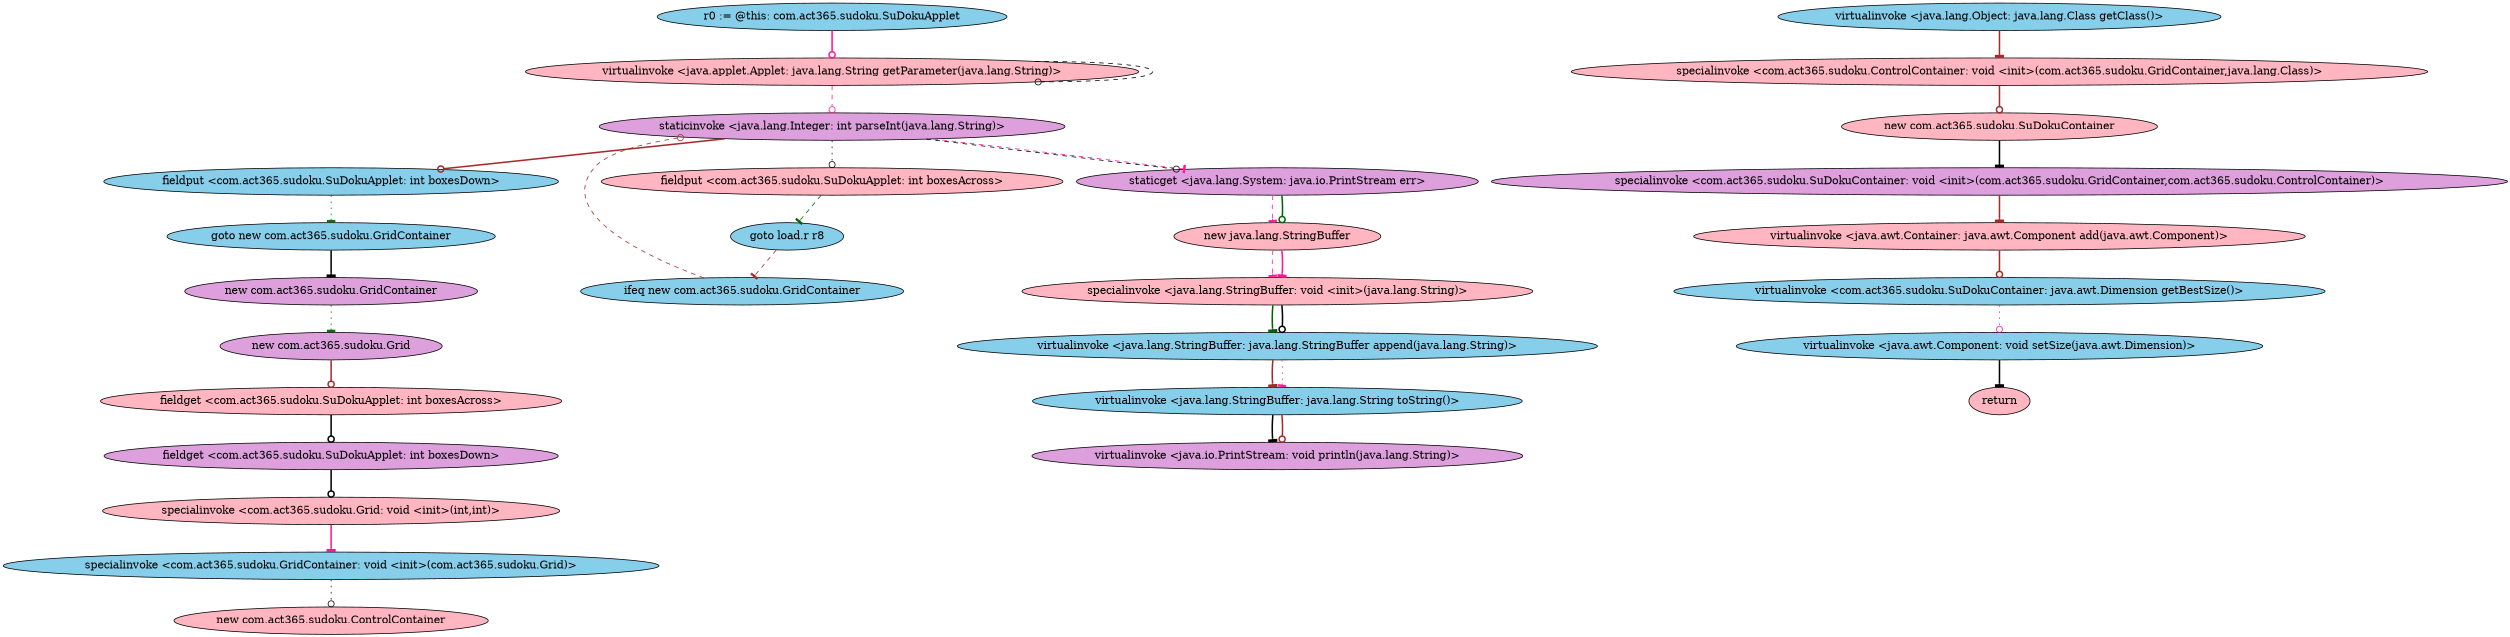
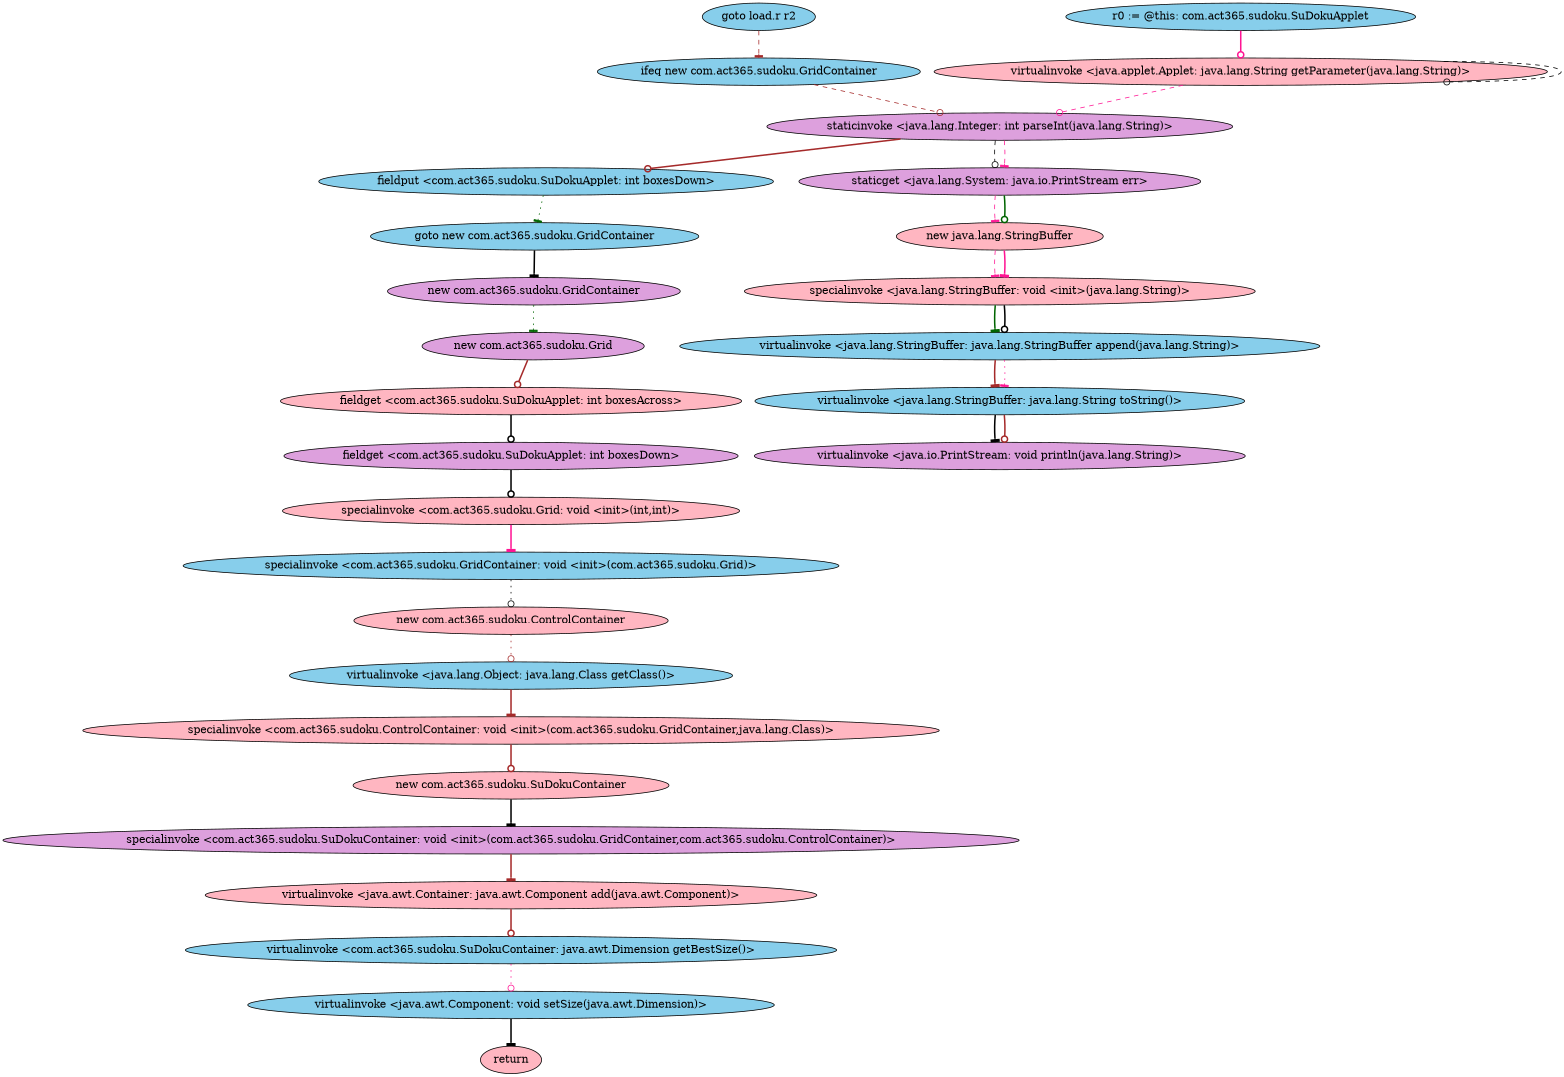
  digraph {
    node [fillcolor=lightpink style=filled]
    edge [arrowhead=odot color=black style=bold]
    "virtualinvoke <java.applet.Applet: java.lang.String getParameter(java.lang.String)>"
    "r0 := @this: com.act365.sudoku.SuDokuApplet" [fillcolor=skyblue]
    "staticinvoke <java.lang.Integer: int parseInt(java.lang.String)>" [fillcolor=plum]
-   "fieldput <com.act365.sudoku.SuDokuApplet: int boxesAcross>"
    "fieldput <com.act365.sudoku.SuDokuApplet: int boxesDown>" [fillcolor=skyblue]
    "staticget <java.lang.System: java.io.PrintStream err>" [fillcolor=plum]
-   "goto load.r r2" [fillcolor=skyblue label="goto load.r r8"]
+   "goto load.r r2" [fillcolor=skyblue]
    "goto new com.act365.sudoku.GridContainer" [fillcolor=skyblue]
    "new java.lang.StringBuffer"
    "ifeq new com.act365.sudoku.GridContainer" [fillcolor=skyblue]
    "new com.act365.sudoku.GridContainer" [fillcolor=plum]
    "new com.act365.sudoku.Grid" [fillcolor=plum]
    "fieldget <com.act365.sudoku.SuDokuApplet: int boxesAcross>"
    "fieldget <com.act365.sudoku.SuDokuApplet: int boxesDown>" [fillcolor=plum]
    "specialinvoke <com.act365.sudoku.Grid: void <init>(int,int)>"
    "specialinvoke <com.act365.sudoku.GridContainer: void <init>(com.act365.sudoku.Grid)>" [fillcolor=skyblue]
    "new com.act365.sudoku.ControlContainer"
    "virtualinvoke <java.lang.Object: java.lang.Class getClass()>" [fillcolor=skyblue]
    "specialinvoke <com.act365.sudoku.ControlContainer: void <init>(com.act365.sudoku.GridContainer,java.lang.Class)>"
    "new com.act365.sudoku.SuDokuContainer"
    "specialinvoke <com.act365.sudoku.SuDokuContainer: void <init>(com.act365.sudoku.GridContainer,com.act365.sudoku.ControlContainer)>" [fillcolor=plum]
    "virtualinvoke <java.awt.Container: java.awt.Component add(java.awt.Component)>"
    "virtualinvoke <com.act365.sudoku.SuDokuContainer: java.awt.Dimension getBestSize()>" [fillcolor=skyblue]
    "virtualinvoke <java.awt.Component: void setSize(java.awt.Dimension)>" [fillcolor=skyblue]
    return
    "specialinvoke <java.lang.StringBuffer: void <init>(java.lang.String)>"
    "virtualinvoke <java.lang.StringBuffer: java.lang.StringBuffer append(java.lang.String)>" [fillcolor=skyblue]
    "virtualinvoke <java.lang.StringBuffer: java.lang.String toString()>" [fillcolor=skyblue]
    "virtualinvoke <java.io.PrintStream: void println(java.lang.String)>" [fillcolor=plum]
    "virtualinvoke <java.applet.Applet: java.lang.String getParameter(java.lang.String)>" -> "virtualinvoke <java.applet.Applet: java.lang.String getParameter(java.lang.String)>" [style=dashed]
    "virtualinvoke <java.applet.Applet: java.lang.String getParameter(java.lang.String)>" -> "staticinvoke <java.lang.Integer: int parseInt(java.lang.String)>" [color=deeppink style=dashed]
    "r0 := @this: com.act365.sudoku.SuDokuApplet" -> "virtualinvoke <java.applet.Applet: java.lang.String getParameter(java.lang.String)>" [color=deeppink]
-   "staticinvoke <java.lang.Integer: int parseInt(java.lang.String)>" -> "fieldput <com.act365.sudoku.SuDokuApplet: int boxesAcross>" [style=dotted]
    "staticinvoke <java.lang.Integer: int parseInt(java.lang.String)>" -> "fieldput <com.act365.sudoku.SuDokuApplet: int boxesDown>" [color=brown]
    "staticinvoke <java.lang.Integer: int parseInt(java.lang.String)>" -> "staticget <java.lang.System: java.io.PrintStream err>" [style=dashed]
    "staticinvoke <java.lang.Integer: int parseInt(java.lang.String)>" -> "staticget <java.lang.System: java.io.PrintStream err>" [arrowhead=tee color=deeppink style=dashed]
-   "fieldput <com.act365.sudoku.SuDokuApplet: int boxesAcross>" -> "goto load.r r2" [arrowhead=tee color=darkgreen style=dashed]
    "fieldput <com.act365.sudoku.SuDokuApplet: int boxesDown>" -> "goto new com.act365.sudoku.GridContainer" [arrowhead=tee color=darkgreen style=dotted]
    "staticget <java.lang.System: java.io.PrintStream err>" -> "new java.lang.StringBuffer" [arrowhead=tee color=deeppink style=dashed]
    "staticget <java.lang.System: java.io.PrintStream err>" -> "new java.lang.StringBuffer" [color=darkgreen]
    "goto load.r r2" -> "ifeq new com.act365.sudoku.GridContainer" [arrowhead=tee color=brown style=dashed]
    "goto new com.act365.sudoku.GridContainer" -> "new com.act365.sudoku.GridContainer" [arrowhead=tee]
    "new java.lang.StringBuffer" -> "specialinvoke <java.lang.StringBuffer: void <init>(java.lang.String)>" [arrowhead=tee color=deeppink style=dashed]
    "new java.lang.StringBuffer" -> "specialinvoke <java.lang.StringBuffer: void <init>(java.lang.String)>" [arrowhead=tee color=deeppink]
    "ifeq new com.act365.sudoku.GridContainer" -> "staticinvoke <java.lang.Integer: int parseInt(java.lang.String)>" [color=brown style=dashed]
    "new com.act365.sudoku.GridContainer" -> "new com.act365.sudoku.Grid" [arrowhead=tee color=darkgreen style=dotted]
    "new com.act365.sudoku.Grid" -> "fieldget <com.act365.sudoku.SuDokuApplet: int boxesAcross>" [color=brown]
    "fieldget <com.act365.sudoku.SuDokuApplet: int boxesAcross>" -> "fieldget <com.act365.sudoku.SuDokuApplet: int boxesDown>"
    "fieldget <com.act365.sudoku.SuDokuApplet: int boxesDown>" -> "specialinvoke <com.act365.sudoku.Grid: void <init>(int,int)>"
    "specialinvoke <com.act365.sudoku.Grid: void <init>(int,int)>" -> "specialinvoke <com.act365.sudoku.GridContainer: void <init>(com.act365.sudoku.Grid)>" [arrowhead=tee color=deeppink]
    "specialinvoke <com.act365.sudoku.GridContainer: void <init>(com.act365.sudoku.Grid)>" -> "new com.act365.sudoku.ControlContainer" [style=dotted]
+   "new com.act365.sudoku.ControlContainer" -> "virtualinvoke <java.lang.Object: java.lang.Class getClass()>" [color=brown style=dotted]
    "virtualinvoke <java.lang.Object: java.lang.Class getClass()>" -> "specialinvoke <com.act365.sudoku.ControlContainer: void <init>(com.act365.sudoku.GridContainer,java.lang.Class)>" [arrowhead=tee color=brown]
    "specialinvoke <com.act365.sudoku.ControlContainer: void <init>(com.act365.sudoku.GridContainer,java.lang.Class)>" -> "new com.act365.sudoku.SuDokuContainer" [color=brown]
    "new com.act365.sudoku.SuDokuContainer" -> "specialinvoke <com.act365.sudoku.SuDokuContainer: void <init>(com.act365.sudoku.GridContainer,com.act365.sudoku.ControlContainer)>" [arrowhead=tee]
    "specialinvoke <com.act365.sudoku.SuDokuContainer: void <init>(com.act365.sudoku.GridContainer,com.act365.sudoku.ControlContainer)>" -> "virtualinvoke <java.awt.Container: java.awt.Component add(java.awt.Component)>" [arrowhead=tee color=brown]
    "virtualinvoke <java.awt.Container: java.awt.Component add(java.awt.Component)>" -> "virtualinvoke <com.act365.sudoku.SuDokuContainer: java.awt.Dimension getBestSize()>" [color=brown]
    "virtualinvoke <com.act365.sudoku.SuDokuContainer: java.awt.Dimension getBestSize()>" -> "virtualinvoke <java.awt.Component: void setSize(java.awt.Dimension)>" [color=deeppink style=dotted]
    "virtualinvoke <java.awt.Component: void setSize(java.awt.Dimension)>" -> return [arrowhead=tee]
    "specialinvoke <java.lang.StringBuffer: void <init>(java.lang.String)>" -> "virtualinvoke <java.lang.StringBuffer: java.lang.StringBuffer append(java.lang.String)>" [arrowhead=tee color=darkgreen]
    "specialinvoke <java.lang.StringBuffer: void <init>(java.lang.String)>" -> "virtualinvoke <java.lang.StringBuffer: java.lang.StringBuffer append(java.lang.String)>"
    "virtualinvoke <java.lang.StringBuffer: java.lang.StringBuffer append(java.lang.String)>" -> "virtualinvoke <java.lang.StringBuffer: java.lang.String toString()>" [arrowhead=tee color=brown]
    "virtualinvoke <java.lang.StringBuffer: java.lang.StringBuffer append(java.lang.String)>" -> "virtualinvoke <java.lang.StringBuffer: java.lang.String toString()>" [arrowhead=tee color=deeppink style=dotted]
    "virtualinvoke <java.lang.StringBuffer: java.lang.String toString()>" -> "virtualinvoke <java.io.PrintStream: void println(java.lang.String)>" [arrowhead=tee]
    "virtualinvoke <java.lang.StringBuffer: java.lang.String toString()>" -> "virtualinvoke <java.io.PrintStream: void println(java.lang.String)>" [color=brown]
  }
